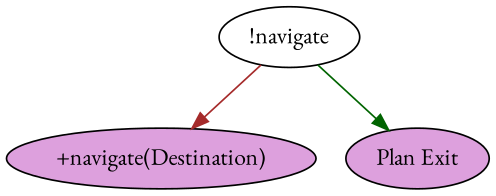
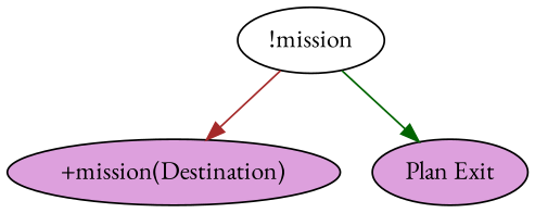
  digraph {
    fontname="EB Garamond"
    node [fillcolor=plum fontname="EB Garamond" style=filled]
    edge [fontname="EB Garamond"]
-   n1 [fillcolor=white label="!navigate"]
-   n2 [label="+navigate(Destination)"]
+   n1 [fillcolor=white label="!mission"]
+   n2 [label="+mission(Destination)"]
    n3 [label="Plan Exit"]
    n1 -> n2 [color=brown]
    n1 -> n3 [color=darkgreen]
  }
